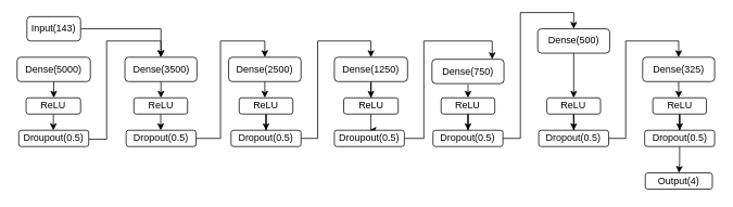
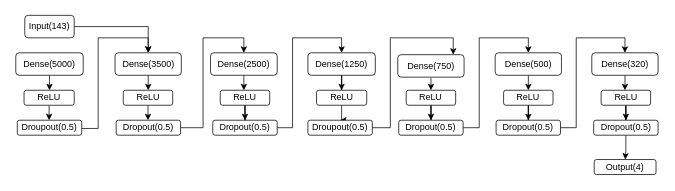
  <mxCell id="0" />
  <mxCell id="1" parent="0" />
  <mxCell id="2" value="" style="edgeStyle=orthogonalEdgeStyle;rounded=0;orthogonalLoop=1;jettySize=auto;html=1;" parent="1" source="3" target="5" edge="1"><mxGeometry relative="1" as="geometry" /></mxCell>
  <mxCell id="3" value="Dense(5000)&lt;br&gt;" style="rounded=1;whiteSpace=wrap;html=1;" parent="1" vertex="1"><mxGeometry x="20" y="70" width="90" height="30" as="geometry" /></mxCell>
  <mxCell id="4" value="" style="edgeStyle=orthogonalEdgeStyle;rounded=0;orthogonalLoop=1;jettySize=auto;html=1;" parent="1" source="5" target="9" edge="1"><mxGeometry relative="1" as="geometry" /></mxCell>
  <mxCell id="5" value="ReLU" style="whiteSpace=wrap;html=1;rounded=1;" parent="1" vertex="1"><mxGeometry x="31" y="120" width="67" height="20" as="geometry" /></mxCell>
  <mxCell id="6" style="edgeStyle=orthogonalEdgeStyle;rounded=0;orthogonalLoop=1;jettySize=auto;html=1;" parent="1" source="7" target="13" edge="1"><mxGeometry relative="1" as="geometry" /></mxCell>
  <mxCell id="7" value="Input(143)" style="rounded=1;whiteSpace=wrap;html=1;" parent="1" vertex="1"><mxGeometry x="32" y="20" width="66" height="30" as="geometry" /></mxCell>
  <mxCell id="8" value="" style="edgeStyle=orthogonalEdgeStyle;rounded=0;orthogonalLoop=1;jettySize=auto;html=1;entryX=0.5;entryY=0;entryDx=0;entryDy=0;" parent="1" source="9" target="13" edge="1"><mxGeometry relative="1" as="geometry"><Array as="points"><mxPoint x="130" y="171" /><mxPoint x="130" y="50" /><mxPoint x="197" y="50" /></Array></mxGeometry></mxCell>
  <mxCell id="9" value="Droupout(0.5)" style="whiteSpace=wrap;html=1;rounded=1;" parent="1" vertex="1"><mxGeometry x="22" y="160" width="86" height="20" as="geometry" /></mxCell>
  <mxCell id="10" value="" style="edgeStyle=orthogonalEdgeStyle;rounded=0;orthogonalLoop=1;jettySize=auto;html=1;" parent="1" source="11" target="15" edge="1"><mxGeometry relative="1" as="geometry" /></mxCell>
  <mxCell id="11" value="ReLU" style="whiteSpace=wrap;html=1;rounded=1;" parent="1" vertex="1"><mxGeometry x="163.5" y="120" width="66" height="20" as="geometry" /></mxCell>
  <mxCell id="12" style="edgeStyle=orthogonalEdgeStyle;rounded=0;orthogonalLoop=1;jettySize=auto;html=1;entryX=0.5;entryY=0;entryDx=0;entryDy=0;" edge="1" parent="1" source="13" target="11"><mxGeometry relative="1" as="geometry" /></mxCell>
  <mxCell id="13" value="Dense(3500)" style="whiteSpace=wrap;html=1;rounded=1;" parent="1" vertex="1"><mxGeometry x="152.5" y="70" width="88.5" height="30" as="geometry" /></mxCell>
  <mxCell id="14" value="" style="edgeStyle=orthogonalEdgeStyle;rounded=0;orthogonalLoop=1;jettySize=auto;html=1;entryX=0.5;entryY=0;entryDx=0;entryDy=0;" parent="1" source="15" target="17" edge="1"><mxGeometry relative="1" as="geometry"><Array as="points"><mxPoint x="270" y="170" /><mxPoint x="270" y="50" /><mxPoint x="325" y="50" /></Array></mxGeometry></mxCell>
  <mxCell id="15" value="Dropout(0.5)" style="whiteSpace=wrap;html=1;rounded=1;" parent="1" vertex="1"><mxGeometry x="154" y="160" width="86" height="20" as="geometry" /></mxCell>
  <mxCell id="16" style="edgeStyle=orthogonalEdgeStyle;rounded=0;orthogonalLoop=1;jettySize=auto;html=1;entryX=0.474;entryY=0.035;entryDx=0;entryDy=0;entryPerimeter=0;" edge="1" parent="1" source="17" target="32"><mxGeometry relative="1" as="geometry" /></mxCell>
  <mxCell id="17" value="Dense(2500)" style="whiteSpace=wrap;html=1;rounded=1;" parent="1" vertex="1"><mxGeometry x="280" y="70" width="89" height="30" as="geometry" /></mxCell>
  <mxCell id="18" value="" style="edgeStyle=orthogonalEdgeStyle;rounded=0;orthogonalLoop=1;jettySize=auto;html=1;" edge="1" parent="1" source="19" target="21"><mxGeometry relative="1" as="geometry" /></mxCell>
  <mxCell id="19" value="Dense(1250)" style="rounded=1;whiteSpace=wrap;html=1;" vertex="1" parent="1"><mxGeometry x="410" y="70" width="90" height="30" as="geometry" /></mxCell>
  <mxCell id="20" value="" style="edgeStyle=orthogonalEdgeStyle;rounded=0;orthogonalLoop=1;jettySize=auto;html=1;" edge="1" parent="1" source="21" target="23"><mxGeometry relative="1" as="geometry" /></mxCell>
  <mxCell id="21" value="ReLU" style="whiteSpace=wrap;html=1;rounded=1;" vertex="1" parent="1"><mxGeometry x="421.5" y="120" width="67" height="20" as="geometry" /></mxCell>
  <mxCell id="22" value="" style="edgeStyle=orthogonalEdgeStyle;rounded=0;orthogonalLoop=1;jettySize=auto;html=1;" edge="1" parent="1" source="23" target="26"><mxGeometry relative="1" as="geometry"><Array as="points"><mxPoint x="520" y="170" /><mxPoint x="520" y="50" /><mxPoint x="604" y="50" /></Array></mxGeometry></mxCell>
  <mxCell id="23" value="Droupout(0.5)" style="whiteSpace=wrap;html=1;rounded=1;" vertex="1" parent="1"><mxGeometry x="410" y="160" width="86" height="20" as="geometry" /></mxCell>
  <mxCell id="24" value="" style="edgeStyle=orthogonalEdgeStyle;rounded=0;orthogonalLoop=1;jettySize=auto;html=1;" edge="1" parent="1" source="25" target="28"><mxGeometry relative="1" as="geometry" /></mxCell>
  <mxCell id="25" value="ReLU" style="whiteSpace=wrap;html=1;rounded=1;" vertex="1" parent="1"><mxGeometry x="541.25" y="120" width="66" height="20" as="geometry" /></mxCell>
  <mxCell id="26" value="Dense(750)" style="whiteSpace=wrap;html=1;rounded=1;" vertex="1" parent="1"><mxGeometry x="530" y="72.5" width="88.5" height="30" as="geometry" /></mxCell>
  <mxCell id="27" value="" style="edgeStyle=orthogonalEdgeStyle;rounded=0;orthogonalLoop=1;jettySize=auto;html=1;entryX=0.5;entryY=0;entryDx=0;entryDy=0;" edge="1" parent="1" source="28" target="36"><mxGeometry relative="1" as="geometry"><mxPoint x="547" y="782.5" as="targetPoint" /></mxGeometry></mxCell>
  <mxCell id="28" value="Dropout(0.5)" style="whiteSpace=wrap;html=1;rounded=1;" vertex="1" parent="1"><mxGeometry x="531.25" y="160" width="86" height="20" as="geometry" /></mxCell>
  <mxCell id="29" style="edgeStyle=orthogonalEdgeStyle;rounded=0;orthogonalLoop=1;jettySize=auto;html=1;entryX=0.5;entryY=0;entryDx=0;entryDy=0;" edge="1" parent="1" source="30" target="19"><mxGeometry relative="1" as="geometry" /></mxCell>
  <mxCell id="30" value="Dropout(0.5)" style="whiteSpace=wrap;html=1;rounded=1;" vertex="1" parent="1"><mxGeometry x="283" y="160" width="86" height="20" as="geometry" /></mxCell>
  <mxCell id="31" style="edgeStyle=orthogonalEdgeStyle;rounded=0;orthogonalLoop=1;jettySize=auto;html=1;entryX=0.5;entryY=0;entryDx=0;entryDy=0;" edge="1" parent="1" source="32" target="30"><mxGeometry relative="1" as="geometry" /></mxCell>
  <mxCell id="32" value="ReLU" style="whiteSpace=wrap;html=1;rounded=1;" vertex="1" parent="1"><mxGeometry x="293" y="120" width="66" height="20" as="geometry" /></mxCell>
  <mxCell id="33" value="" style="edgeStyle=orthogonalEdgeStyle;rounded=0;orthogonalLoop=1;jettySize=auto;html=1;" edge="1" parent="1" source="34" target="38"><mxGeometry relative="1" as="geometry" /></mxCell>
  <mxCell id="34" value="ReLU" style="whiteSpace=wrap;html=1;rounded=1;" vertex="1" parent="1"><mxGeometry x="671.25" y="120" width="66" height="20" as="geometry" /></mxCell>
  <mxCell id="35" style="edgeStyle=orthogonalEdgeStyle;rounded=0;orthogonalLoop=1;jettySize=auto;html=1;entryX=0.5;entryY=0;entryDx=0;entryDy=0;" edge="1" parent="1" source="36" target="34"><mxGeometry relative="1" as="geometry" /></mxCell>
- <mxCell id="36" value="Dense(500)" style="whiteSpace=wrap;html=1;rounded=1;" vertex="1" parent="1"><mxGeometry x="660" y="35" width="88.5" height="30" as="geometry" /></mxCell>
+ <mxCell id="36" value="Dense(500)" style="whiteSpace=wrap;html=1;rounded=1;" vertex="1" parent="1"><mxGeometry x="660" y="70" width="88.5" height="30" as="geometry" /></mxCell>
  <mxCell id="37" style="edgeStyle=orthogonalEdgeStyle;rounded=0;orthogonalLoop=1;jettySize=auto;html=1;entryX=0.5;entryY=0;entryDx=0;entryDy=0;" edge="1" parent="1" source="38" target="42"><mxGeometry relative="1" as="geometry" /></mxCell>
  <mxCell id="38" value="Dropout(0.5)" style="whiteSpace=wrap;html=1;rounded=1;" vertex="1" parent="1"><mxGeometry x="661.25" y="160" width="86" height="20" as="geometry" /></mxCell>
  <mxCell id="39" value="" style="edgeStyle=orthogonalEdgeStyle;rounded=0;orthogonalLoop=1;jettySize=auto;html=1;" edge="1" parent="1" source="40" target="44"><mxGeometry relative="1" as="geometry" /></mxCell>
  <mxCell id="40" value="ReLU" style="whiteSpace=wrap;html=1;rounded=1;" vertex="1" parent="1"><mxGeometry x="801.5" y="120" width="66" height="20" as="geometry" /></mxCell>
  <mxCell id="41" style="edgeStyle=orthogonalEdgeStyle;rounded=0;orthogonalLoop=1;jettySize=auto;html=1;entryX=0.481;entryY=0;entryDx=0;entryDy=0;entryPerimeter=0;" edge="1" parent="1" source="42" target="40"><mxGeometry relative="1" as="geometry" /></mxCell>
- <mxCell id="42" value="Dense(325)" style="whiteSpace=wrap;html=1;rounded=1;" vertex="1" parent="1"><mxGeometry x="789" y="70" width="88.5" height="30" as="geometry" /></mxCell>
+ <mxCell id="42" value="Dense(320)" style="whiteSpace=wrap;html=1;rounded=1;" vertex="1" parent="1"><mxGeometry x="789" y="70" width="88.5" height="30" as="geometry" /></mxCell>
  <mxCell id="43" value="" style="edgeStyle=orthogonalEdgeStyle;rounded=0;orthogonalLoop=1;jettySize=auto;html=1;" edge="1" parent="1" source="44" target="45"><mxGeometry relative="1" as="geometry" /></mxCell>
  <mxCell id="44" value="Dropout(0.5)" style="whiteSpace=wrap;html=1;rounded=1;" vertex="1" parent="1"><mxGeometry x="791.5" y="160" width="86" height="20" as="geometry" /></mxCell>
  <mxCell id="45" value="Output(4)" style="whiteSpace=wrap;html=1;rounded=1;" vertex="1" parent="1"><mxGeometry x="792.25" y="212.5" width="82.5" height="20" as="geometry" /></mxCell>
  <mxCell id="46" value="" style="endArrow=classic;html=1;rounded=0;exitX=0.501;exitY=1.044;exitDx=0;exitDy=0;exitPerimeter=0;entryX=0.5;entryY=0;entryDx=0;entryDy=0;" edge="1" parent="1" source="26" target="25"><mxGeometry width="50" height="50" relative="1" as="geometry"><mxPoint x="530" y="140" as="sourcePoint" /><mxPoint x="580" y="90" as="targetPoint" /></mxGeometry></mxCell>
